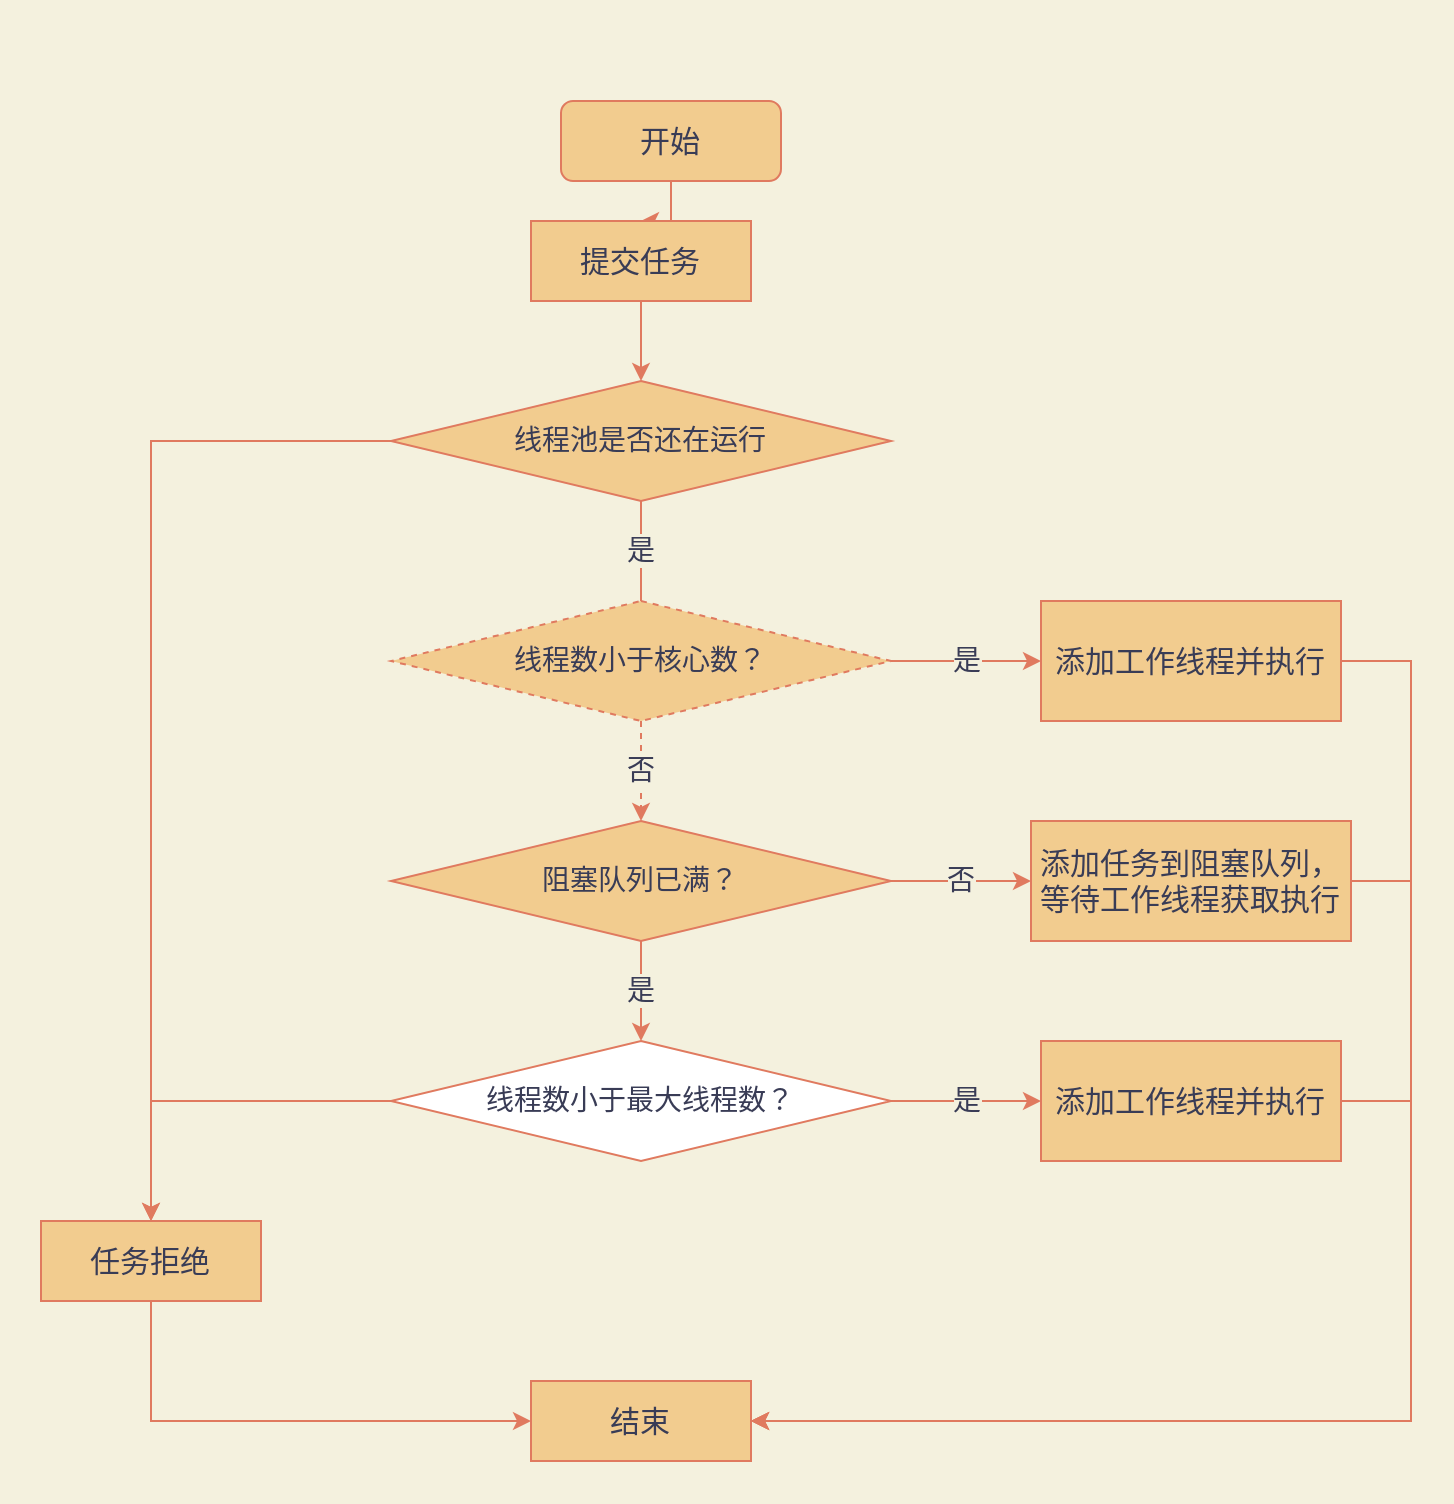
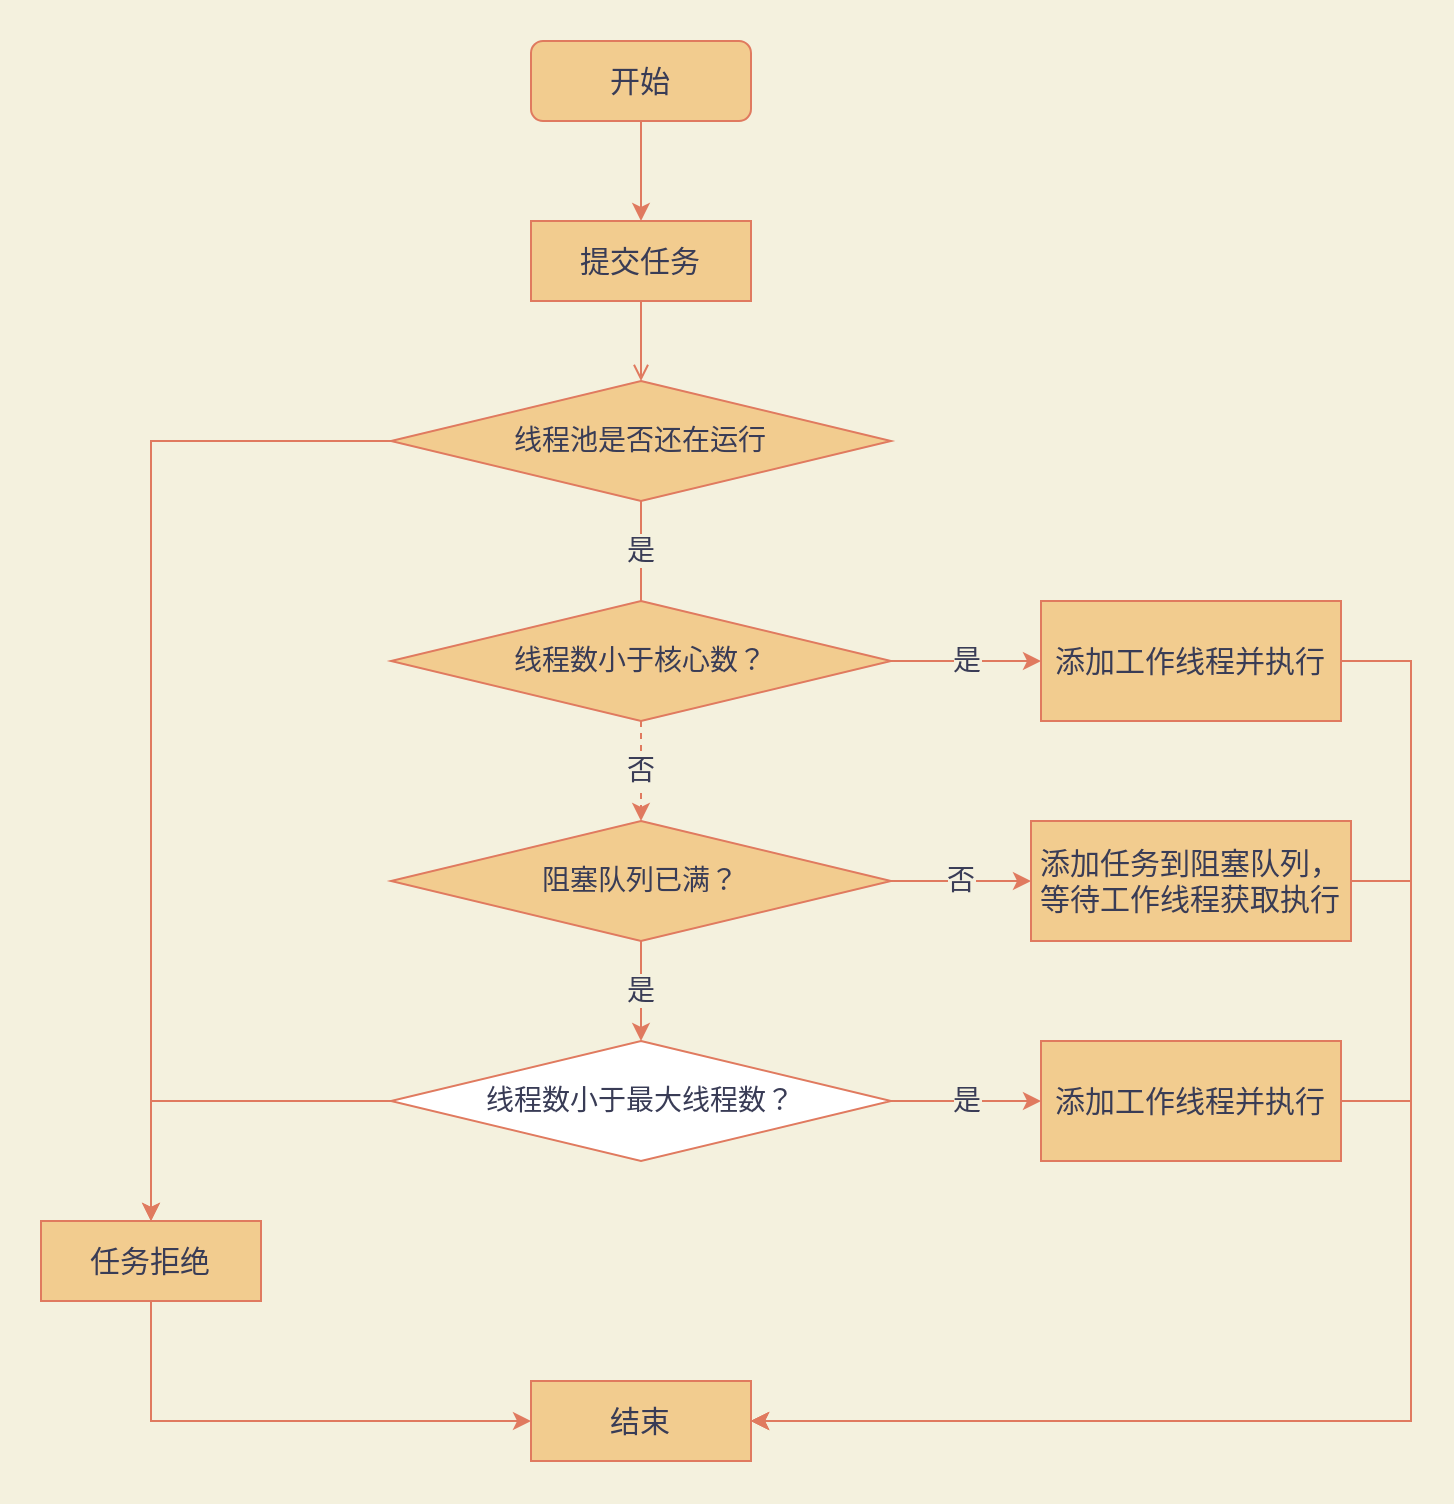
  <mxCell id="0" />
  <mxCell id="1" parent="0" />
  <mxCell id="2" style="edgeStyle=orthogonalEdgeStyle;rounded=0;orthogonalLoop=1;jettySize=auto;html=1;entryX=0.5;entryY=0;entryDx=0;entryDy=0;fontSize=14;strokeColor=#E07A5F;fontColor=#393C56;labelBackgroundColor=#F4F1DE;" parent="1" source="3" target="12" edge="1"><mxGeometry relative="1" as="geometry" /></mxCell>
- <mxCell id="3" value="开始" style="rounded=1;whiteSpace=wrap;html=1;fontSize=15;fillColor=#F2CC8F;strokeColor=#E07A5F;fontColor=#393C56;" parent="1" vertex="1"><mxGeometry x="280" y="50" width="110" height="40" as="geometry" /></mxCell>
+ <mxCell id="3" value="开始" style="rounded=1;whiteSpace=wrap;html=1;fontSize=15;fillColor=#F2CC8F;strokeColor=#E07A5F;fontColor=#393C56;" parent="1" vertex="1"><mxGeometry x="265" y="20" width="110" height="40" as="geometry" /></mxCell>
  <mxCell id="4" style="edgeStyle=orthogonalEdgeStyle;rounded=0;orthogonalLoop=1;jettySize=auto;html=1;entryX=1;entryY=0.5;entryDx=0;entryDy=0;fontSize=14;exitX=1;exitY=0.5;exitDx=0;exitDy=0;strokeColor=#E07A5F;fontColor=#393C56;labelBackgroundColor=#F4F1DE;" parent="1" source="5" target="10" edge="1"><mxGeometry relative="1" as="geometry"><Array as="points"><mxPoint x="705" y="550" /><mxPoint x="705" y="710" /></Array></mxGeometry></mxCell>
  <mxCell id="5" value="添加工作线程并执行" style="rounded=0;whiteSpace=wrap;html=1;fontSize=15;fillColor=#F2CC8F;strokeColor=#E07A5F;fontColor=#393C56;" parent="1" vertex="1"><mxGeometry x="520" y="520" width="150" height="60" as="geometry" /></mxCell>
  <mxCell id="6" style="edgeStyle=orthogonalEdgeStyle;rounded=0;orthogonalLoop=1;jettySize=auto;html=1;fontSize=14;exitX=1;exitY=0.5;exitDx=0;exitDy=0;strokeColor=#E07A5F;fontColor=#393C56;labelBackgroundColor=#F4F1DE;" parent="1" source="7" edge="1"><mxGeometry relative="1" as="geometry"><mxPoint x="375" y="710" as="targetPoint" /><Array as="points"><mxPoint x="705" y="440" /><mxPoint x="705" y="710" /></Array></mxGeometry></mxCell>
  <mxCell id="7" value="添加任务到阻塞队列，等待工作线程获取执行" style="rounded=0;whiteSpace=wrap;html=1;fontSize=15;fillColor=#F2CC8F;strokeColor=#E07A5F;fontColor=#393C56;" parent="1" vertex="1"><mxGeometry x="515" y="410" width="160" height="60" as="geometry" /></mxCell>
  <mxCell id="8" style="edgeStyle=orthogonalEdgeStyle;rounded=0;orthogonalLoop=1;jettySize=auto;html=1;exitX=1;exitY=0.5;exitDx=0;exitDy=0;entryX=1;entryY=0.5;entryDx=0;entryDy=0;fontSize=14;strokeColor=#E07A5F;fontColor=#393C56;labelBackgroundColor=#F4F1DE;" parent="1" source="9" target="10" edge="1"><mxGeometry relative="1" as="geometry"><Array as="points"><mxPoint x="705" y="330" /><mxPoint x="705" y="710" /></Array></mxGeometry></mxCell>
  <mxCell id="9" value="添加工作线程并执行" style="rounded=0;whiteSpace=wrap;html=1;fontSize=15;fillColor=#F2CC8F;strokeColor=#E07A5F;fontColor=#393C56;" parent="1" vertex="1"><mxGeometry x="520" y="300" width="150" height="60" as="geometry" /></mxCell>
  <mxCell id="10" value="结束" style="rounded=0;whiteSpace=wrap;html=1;fontSize=15;fillColor=#F2CC8F;strokeColor=#E07A5F;fontColor=#393C56;" parent="1" vertex="1"><mxGeometry x="265" y="690" width="110" height="40" as="geometry" /></mxCell>
- <mxCell id="11" style="edgeStyle=orthogonalEdgeStyle;rounded=0;orthogonalLoop=1;jettySize=auto;html=1;exitX=0.5;exitY=1;exitDx=0;exitDy=0;fontSize=14;strokeColor=#E07A5F;fontColor=#393C56;labelBackgroundColor=#F4F1DE;" parent="1" source="12" target="15" edge="1"><mxGeometry relative="1" as="geometry" /></mxCell>
+ <mxCell id="11" style="edgeStyle=orthogonalEdgeStyle;rounded=0;orthogonalLoop=1;jettySize=auto;html=1;exitX=0.5;exitY=1;exitDx=0;exitDy=0;fontSize=14;strokeColor=#E07A5F;fontColor=#393C56;labelBackgroundColor=#F4F1DE;endArrow=open;" parent="1" source="12" target="15" edge="1"><mxGeometry relative="1" as="geometry" /></mxCell>
  <mxCell id="12" value="提交任务" style="rounded=0;whiteSpace=wrap;html=1;fontSize=15;fillColor=#F2CC8F;strokeColor=#E07A5F;fontColor=#393C56;" parent="1" vertex="1"><mxGeometry x="265" y="110" width="110" height="40" as="geometry" /></mxCell>
  <mxCell id="13" style="edgeStyle=orthogonalEdgeStyle;rounded=0;orthogonalLoop=1;jettySize=auto;html=1;fontSize=14;strokeColor=#E07A5F;fontColor=#393C56;labelBackgroundColor=#F4F1DE;" parent="1" source="15" target="26" edge="1"><mxGeometry relative="1" as="geometry" /></mxCell>
  <mxCell id="14" value="是" style="edgeStyle=orthogonalEdgeStyle;rounded=0;orthogonalLoop=1;jettySize=auto;html=1;exitX=0.5;exitY=1;exitDx=0;exitDy=0;entryX=0.5;entryY=0;entryDx=0;entryDy=0;fontSize=14;strokeColor=#E07A5F;fontColor=#393C56;labelBackgroundColor=#F4F1DE;endArrow=none;" parent="1" source="15" target="18" edge="1"><mxGeometry relative="1" as="geometry" /></mxCell>
  <mxCell id="15" value="线程池是否还在运行" style="rhombus;whiteSpace=wrap;html=1;rounded=0;fontSize=14;fillColor=#F2CC8F;strokeColor=#E07A5F;fontColor=#393C56;" parent="1" vertex="1"><mxGeometry x="195" y="190" width="250" height="60" as="geometry" /></mxCell>
  <mxCell id="16" value="是" style="edgeStyle=orthogonalEdgeStyle;rounded=0;orthogonalLoop=1;jettySize=auto;html=1;fontSize=14;strokeColor=#E07A5F;fontColor=#393C56;labelBackgroundColor=#F4F1DE;" parent="1" source="18" target="9" edge="1"><mxGeometry relative="1" as="geometry" /></mxCell>
  <mxCell id="17" value="否" style="edgeStyle=orthogonalEdgeStyle;rounded=0;orthogonalLoop=1;jettySize=auto;html=1;entryX=0.5;entryY=0;entryDx=0;entryDy=0;fontSize=14;strokeColor=#E07A5F;fontColor=#393C56;labelBackgroundColor=#F4F1DE;dashed=1;" parent="1" source="18" target="21" edge="1"><mxGeometry relative="1" as="geometry" /></mxCell>
- <mxCell id="18" value="线程数小于核心数？" style="rhombus;whiteSpace=wrap;html=1;rounded=0;fontSize=14;fillColor=#F2CC8F;strokeColor=#E07A5F;fontColor=#393C56;dashed=1;" parent="1" vertex="1"><mxGeometry x="195" y="300" width="250" height="60" as="geometry" /></mxCell>
+ <mxCell id="18" value="线程数小于核心数？" style="rhombus;whiteSpace=wrap;html=1;rounded=0;fontSize=14;fillColor=#F2CC8F;strokeColor=#E07A5F;fontColor=#393C56;" parent="1" vertex="1"><mxGeometry x="195" y="300" width="250" height="60" as="geometry" /></mxCell>
  <mxCell id="19" value="否" style="edgeStyle=orthogonalEdgeStyle;rounded=0;orthogonalLoop=1;jettySize=auto;html=1;entryX=0;entryY=0.5;entryDx=0;entryDy=0;fontSize=14;strokeColor=#E07A5F;fontColor=#393C56;labelBackgroundColor=#F4F1DE;" parent="1" source="21" target="7" edge="1"><mxGeometry relative="1" as="geometry" /></mxCell>
  <mxCell id="20" value="是" style="edgeStyle=orthogonalEdgeStyle;rounded=0;orthogonalLoop=1;jettySize=auto;html=1;exitX=0.5;exitY=1;exitDx=0;exitDy=0;entryX=0.5;entryY=0;entryDx=0;entryDy=0;fontSize=14;strokeColor=#E07A5F;fontColor=#393C56;labelBackgroundColor=#F4F1DE;" parent="1" source="21" target="24" edge="1"><mxGeometry relative="1" as="geometry" /></mxCell>
  <mxCell id="21" value="阻塞队列已满？" style="rhombus;whiteSpace=wrap;html=1;rounded=0;fontSize=14;fillColor=#F2CC8F;strokeColor=#E07A5F;fontColor=#393C56;" parent="1" vertex="1"><mxGeometry x="195" y="410" width="250" height="60" as="geometry" /></mxCell>
  <mxCell id="22" style="edgeStyle=orthogonalEdgeStyle;rounded=0;orthogonalLoop=1;jettySize=auto;html=1;entryX=0.5;entryY=0;entryDx=0;entryDy=0;fontSize=14;strokeColor=#E07A5F;fontColor=#393C56;labelBackgroundColor=#F4F1DE;" parent="1" source="24" target="26" edge="1"><mxGeometry relative="1" as="geometry" /></mxCell>
  <mxCell id="23" value="是" style="edgeStyle=orthogonalEdgeStyle;rounded=0;orthogonalLoop=1;jettySize=auto;html=1;entryX=0;entryY=0.5;entryDx=0;entryDy=0;fontSize=14;strokeColor=#E07A5F;fontColor=#393C56;labelBackgroundColor=#F4F1DE;" parent="1" source="24" target="5" edge="1"><mxGeometry relative="1" as="geometry" /></mxCell>
  <mxCell id="24" value="线程数小于最大线程数？" style="rhombus;whiteSpace=wrap;html=1;rounded=0;fontSize=14;fillColor=#ffffff;strokeColor=#E07A5F;fontColor=#393C56;" parent="1" vertex="1"><mxGeometry x="195" y="520" width="250" height="60" as="geometry" /></mxCell>
  <mxCell id="25" style="edgeStyle=orthogonalEdgeStyle;rounded=0;orthogonalLoop=1;jettySize=auto;html=1;exitX=0.5;exitY=1;exitDx=0;exitDy=0;entryX=0;entryY=0.5;entryDx=0;entryDy=0;fontSize=14;strokeColor=#E07A5F;fontColor=#393C56;labelBackgroundColor=#F4F1DE;" parent="1" source="26" target="10" edge="1"><mxGeometry relative="1" as="geometry" /></mxCell>
  <mxCell id="26" value="任务拒绝" style="rounded=0;whiteSpace=wrap;html=1;fontSize=15;fillColor=#F2CC8F;strokeColor=#E07A5F;fontColor=#393C56;" parent="1" vertex="1"><mxGeometry x="20" y="610" width="110" height="40" as="geometry" /></mxCell>
